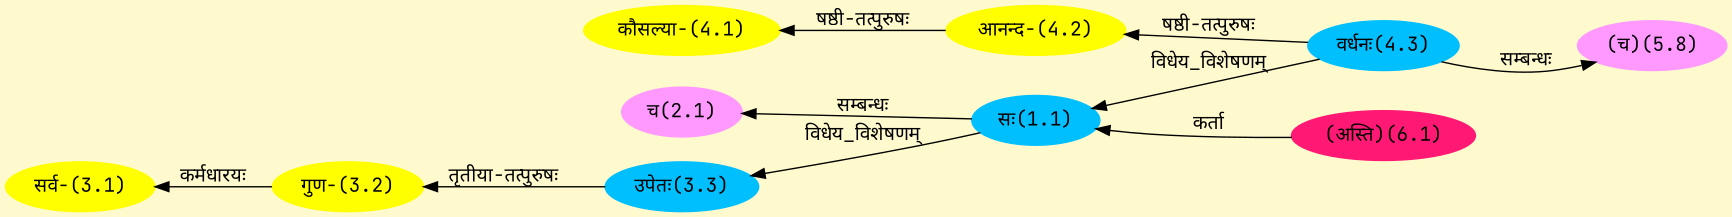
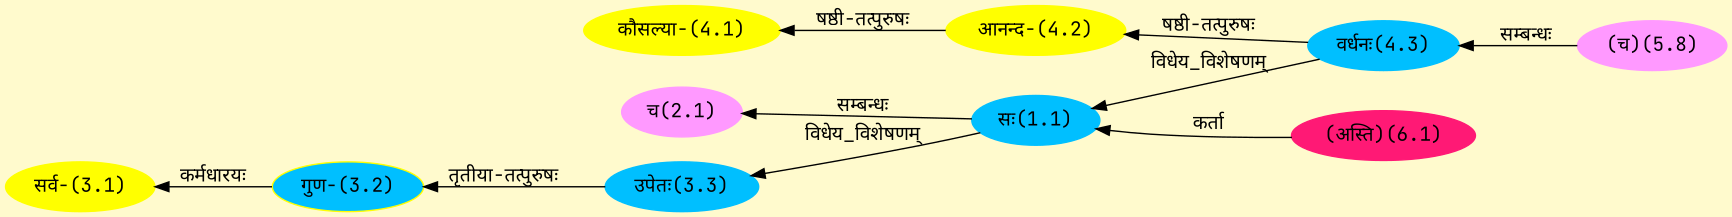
  digraph {
    bgcolor=lemonchiffon1
    compound=true
    fontname="JetBrains Mono"
    rankdir=LR
    node [color="#FFFF00" fontname="JetBrains Mono" style=filled]
    edge [dir=back fontname="JetBrains Mono"]
    n1 [color="#00BFFF" label="सः(1.1)"]
    n2 [color="#FF1975" label="(अस्ति)(6.1)"]
    n3 [color="#00BFFF" label="वर्धनः(4.3)"]
    n4 [color="#FF99FF" label="च(2.1)"]
    n5 [label="सर्व-(3.1)"]
-   n6 [label="गुण-(3.2)"]
+   n6 [label="गुण-(3.2)" fillcolor="#00BFFF"]
    n7 [color="#00BFFF" label="उपेतः(3.3)"]
    n8 [label="कौसल्या-(4.1)"]
    n9 [label="आनन्द-(4.2)"]
    n10 [color="#FF99FF" label="(च)(5.8)"]
    n1 -> n2 [label="कर्ता"]
    n1 -> n3 [label="विधेय_विशेषणम्"]
    n4 -> n1 [label="सम्बन्धः"]
    n5 -> n6 [label="कर्मधारयः"]
    n6 -> n7 [label="तृतीया-तत्पुरुषः"]
    n7 -> n1 [label="विधेय_विशेषणम्"]
    n8 -> n9 [label="षष्ठी-तत्पुरुषः"]
    n9 -> n3 [label="षष्ठी-तत्पुरुषः"]
-   n10 -> n3 [label="सम्बन्धः"]
+   n3 -> n10 [label="सम्बन्धः"]
  }
